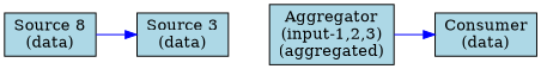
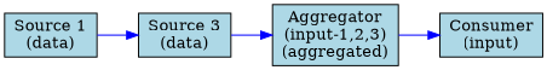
  digraph {
    rankdir=LR
    node [fillcolor=lightblue shape=box style=filled]
    edge [color=blue]
-   n1 [label="Source 8\n(data)"]
+   n1 [label="Source 1\n(data)"]
    n2 [label="Source 3\n(data)"]
    n3 [label="Aggregator\n(input-1,2,3)\n(aggregated)"]
-   n4 [label="Consumer\n(data)"]
+   n4 [label="Consumer\n(input)"]
    n1 -> n2
+   n2 -> n3
    n3 -> n4
  }
